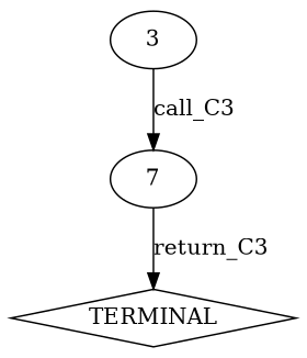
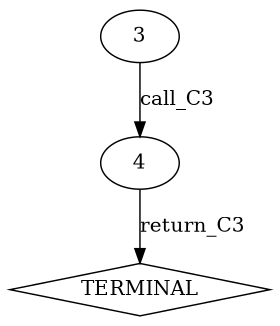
  digraph {
    n1 [label=3]
-   n2 [label=7]
+   n2 [label=4]
    n3 [label=TERMINAL shape=diamond]
    n1 -> n2 [label=call_C3]
    n2 -> n3 [label=return_C3]
  }
